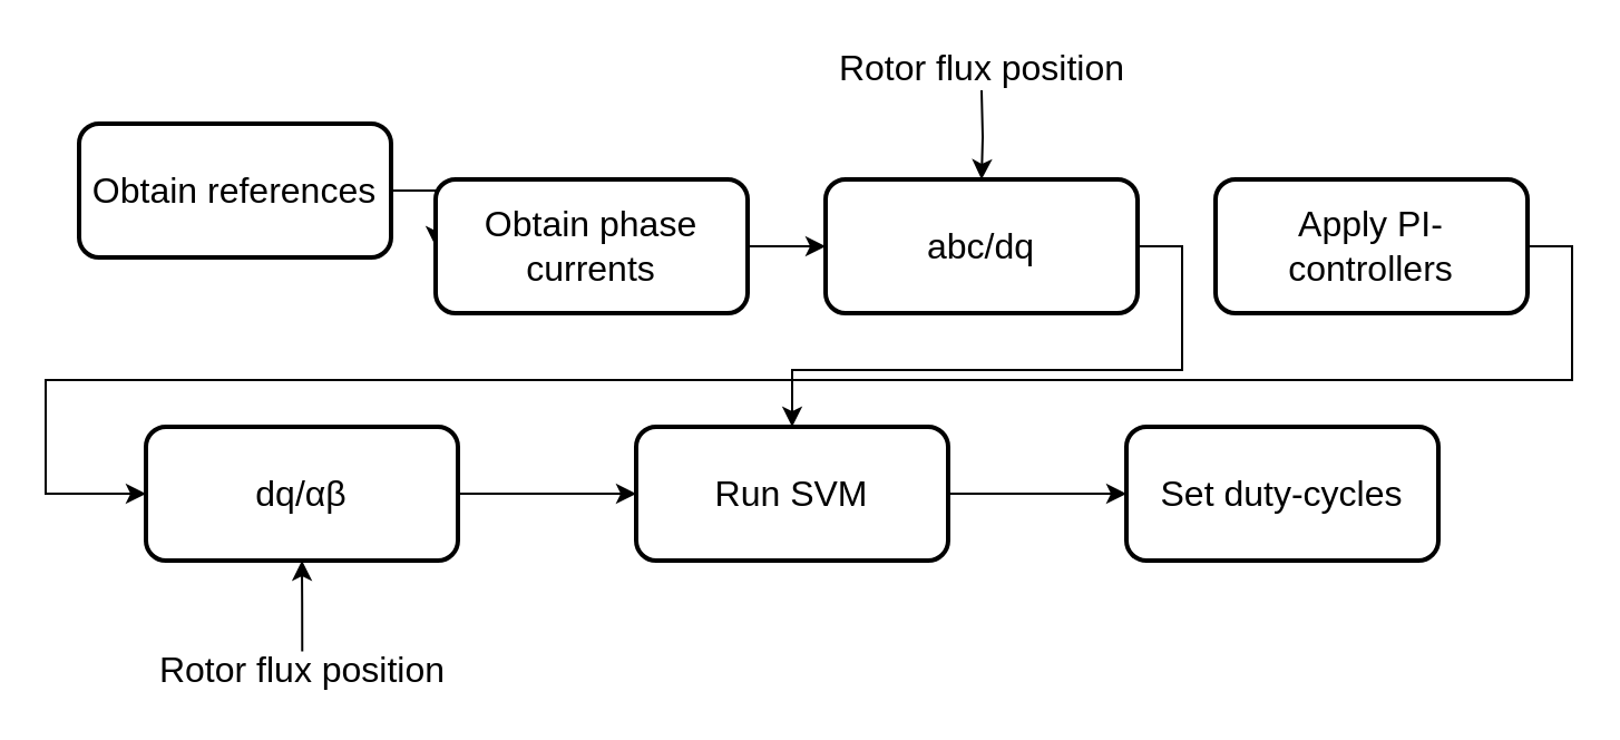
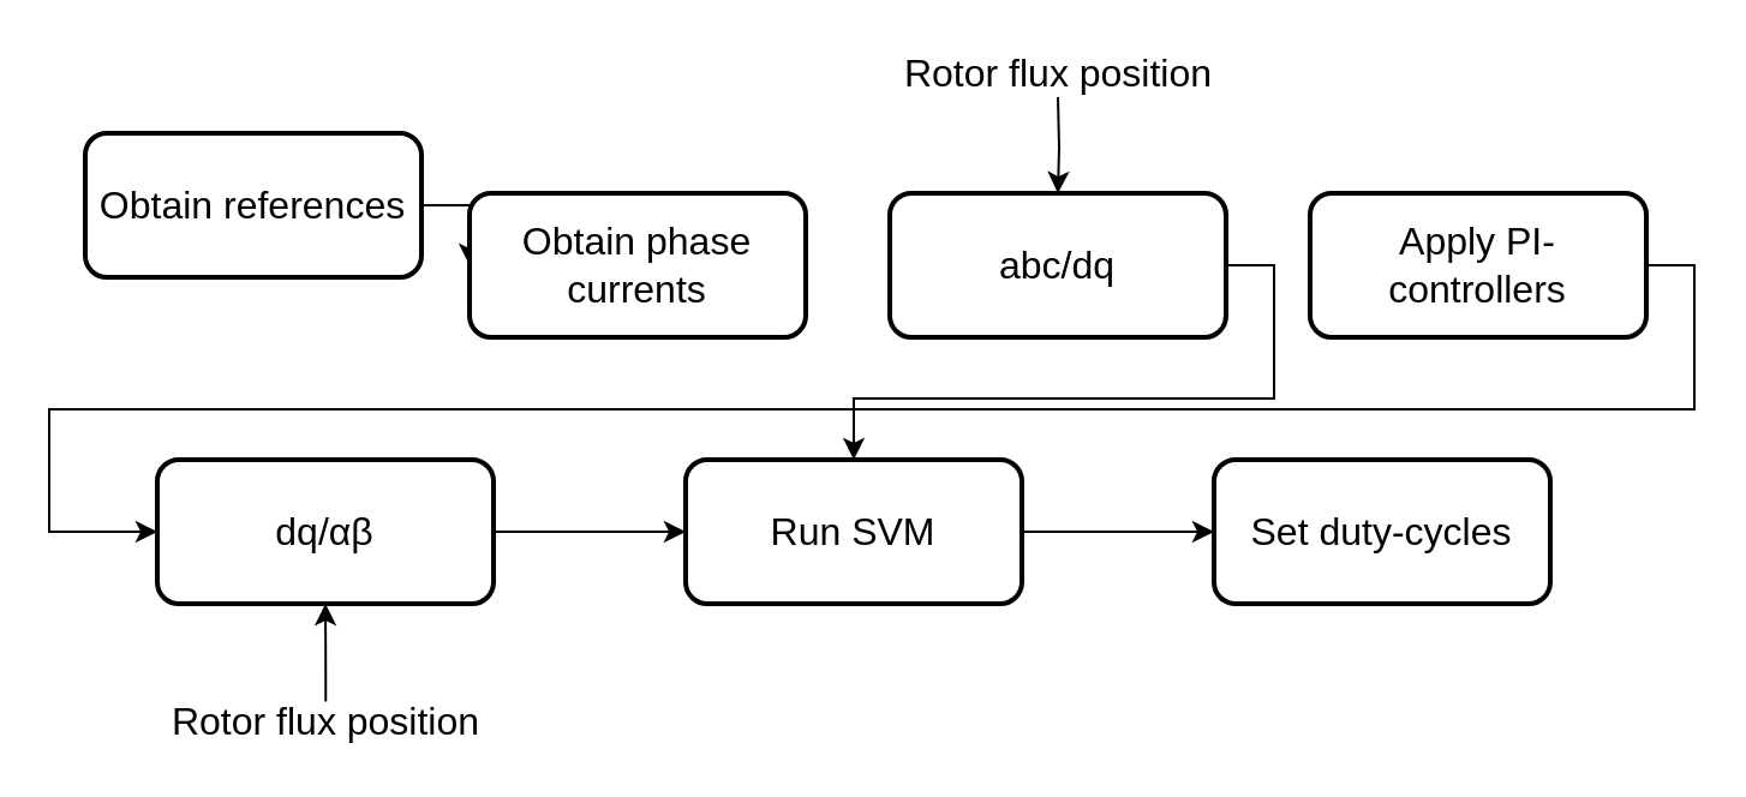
  <mxCell id="0" />
  <mxCell id="1" parent="0" />
  <mxCell id="2" style="edgeStyle=orthogonalEdgeStyle;rounded=0;orthogonalLoop=1;jettySize=auto;html=1;exitX=1;exitY=0.5;exitDx=0;exitDy=0;entryX=0;entryY=0.5;entryDx=0;entryDy=0;" parent="1" source="3" target="5" edge="1"><mxGeometry relative="1" as="geometry" /></mxCell>
  <mxCell id="3" value="&lt;font style=&quot;font-size: 16px&quot;&gt;Obtain references&lt;br&gt;&lt;/font&gt;" style="rounded=1;whiteSpace=wrap;html=1;strokeWidth=2;" parent="1" vertex="1"><mxGeometry x="35" y="55" width="140" height="60" as="geometry" /></mxCell>
- <mxCell id="4" style="edgeStyle=orthogonalEdgeStyle;rounded=0;orthogonalLoop=1;jettySize=auto;html=1;exitX=1;exitY=0.5;exitDx=0;exitDy=0;" parent="1" source="5" target="9" edge="1"><mxGeometry relative="1" as="geometry" /></mxCell>
  <mxCell id="5" value="&lt;font style=&quot;font-size: 16px&quot;&gt;Obtain phase currents&lt;/font&gt;" style="rounded=1;whiteSpace=wrap;html=1;strokeWidth=2;" parent="1" vertex="1"><mxGeometry x="195" y="80" width="140" height="60" as="geometry" /></mxCell>
  <mxCell id="6" style="edgeStyle=orthogonalEdgeStyle;rounded=0;orthogonalLoop=1;jettySize=auto;html=1;entryX=0;entryY=0.5;entryDx=0;entryDy=0;exitX=1;exitY=0.5;exitDx=0;exitDy=0;" parent="1" source="7" target="14" edge="1"><mxGeometry relative="1" as="geometry"><Array as="points"><mxPoint x="705" y="110" /><mxPoint x="705" y="170" /><mxPoint x="20" y="170" /><mxPoint x="20" y="221" /></Array></mxGeometry></mxCell>
  <mxCell id="7" value="&lt;font style=&quot;font-size: 16px&quot;&gt;Apply PI-controllers&lt;/font&gt;" style="rounded=1;whiteSpace=wrap;html=1;strokeWidth=2;" parent="1" vertex="1"><mxGeometry x="545" y="80" width="140" height="60" as="geometry" /></mxCell>
  <mxCell id="8" style="edgeStyle=orthogonalEdgeStyle;rounded=0;orthogonalLoop=1;jettySize=auto;html=1;exitX=1;exitY=0.5;exitDx=0;exitDy=0;" parent="1" source="9" target="13" edge="1"><mxGeometry relative="1" as="geometry" /></mxCell>
  <mxCell id="9" value="&lt;font style=&quot;font-size: 16px&quot;&gt;abc/dq&lt;/font&gt;" style="rounded=1;whiteSpace=wrap;html=1;strokeWidth=2;" parent="1" vertex="1"><mxGeometry x="370" y="80" width="140" height="60" as="geometry" /></mxCell>
  <mxCell id="10" value="" style="edgeStyle=orthogonalEdgeStyle;rounded=0;orthogonalLoop=1;jettySize=auto;html=1;entryX=0;entryY=0.5;entryDx=0;entryDy=0;exitX=1;exitY=0.5;exitDx=0;exitDy=0;" parent="1" source="13" target="11" edge="1"><mxGeometry relative="1" as="geometry" /></mxCell>
  <mxCell id="11" value="&lt;font style=&quot;font-size: 16px&quot;&gt;Set duty-cycles&lt;br&gt;&lt;/font&gt;" style="rounded=1;whiteSpace=wrap;html=1;strokeWidth=2;" parent="1" vertex="1"><mxGeometry x="505" y="191" width="140" height="60" as="geometry" /></mxCell>
  <mxCell id="12" value="" style="edgeStyle=orthogonalEdgeStyle;rounded=0;orthogonalLoop=1;jettySize=auto;html=1;entryX=0;entryY=0.5;entryDx=0;entryDy=0;exitX=1;exitY=0.5;exitDx=0;exitDy=0;" parent="1" source="14" target="13" edge="1"><mxGeometry relative="1" as="geometry" /></mxCell>
  <mxCell id="13" value="&lt;font style=&quot;font-size: 16px&quot;&gt;Run SVM&lt;br&gt;&lt;/font&gt;" style="rounded=1;whiteSpace=wrap;html=1;strokeWidth=2;" parent="1" vertex="1"><mxGeometry x="285" y="191" width="140" height="60" as="geometry" /></mxCell>
  <mxCell id="14" value="&lt;font style=&quot;font-size: 16px&quot;&gt;dq/&lt;span&gt;αβ&lt;/span&gt;&lt;br&gt;&lt;/font&gt;" style="rounded=1;whiteSpace=wrap;html=1;strokeWidth=2;" parent="1" vertex="1"><mxGeometry x="65" y="191" width="140" height="60" as="geometry" /></mxCell>
  <mxCell id="15" style="edgeStyle=orthogonalEdgeStyle;rounded=0;orthogonalLoop=1;jettySize=auto;html=1;entryX=0.5;entryY=0;entryDx=0;entryDy=0;" edge="1" parent="1" target="9"><mxGeometry relative="1" as="geometry"><mxPoint x="440" y="40" as="sourcePoint" /><mxPoint x="205" y="88" as="targetPoint" /></mxGeometry></mxCell>
  <mxCell id="16" value="&lt;font style=&quot;font-size: 16px&quot;&gt;Rotor flux position&lt;/font&gt;" style="text;html=1;resizable=0;autosize=1;align=center;verticalAlign=middle;points=[];fillColor=none;strokeColor=none;rounded=0;" vertex="1" parent="1"><mxGeometry x="370" y="20" width="140" height="20" as="geometry" /></mxCell>
  <mxCell id="17" style="edgeStyle=orthogonalEdgeStyle;rounded=0;orthogonalLoop=1;jettySize=auto;html=1;entryX=0.5;entryY=1;entryDx=0;entryDy=0;exitX=0.501;exitY=0.09;exitDx=0;exitDy=0;exitPerimeter=0;" edge="1" parent="1" source="18" target="14"><mxGeometry relative="1" as="geometry"><mxPoint x="135" y="310" as="sourcePoint" /><mxPoint x="135" y="350" as="targetPoint" /><Array as="points"><mxPoint x="135" y="270" /></Array></mxGeometry></mxCell>
  <mxCell id="18" value="&lt;font style=&quot;font-size: 16px&quot;&gt;Rotor flux position&lt;/font&gt;" style="text;html=1;resizable=0;autosize=1;align=center;verticalAlign=middle;points=[];fillColor=none;strokeColor=none;rounded=0;" vertex="1" parent="1"><mxGeometry x="65" y="290" width="140" height="20" as="geometry" /></mxCell>
